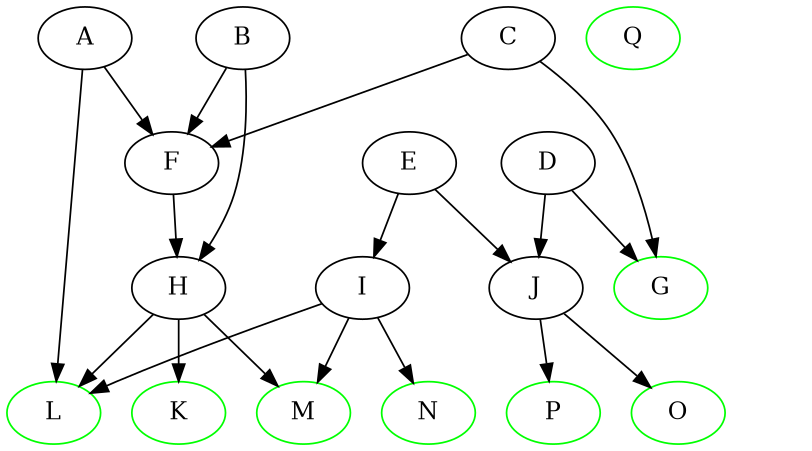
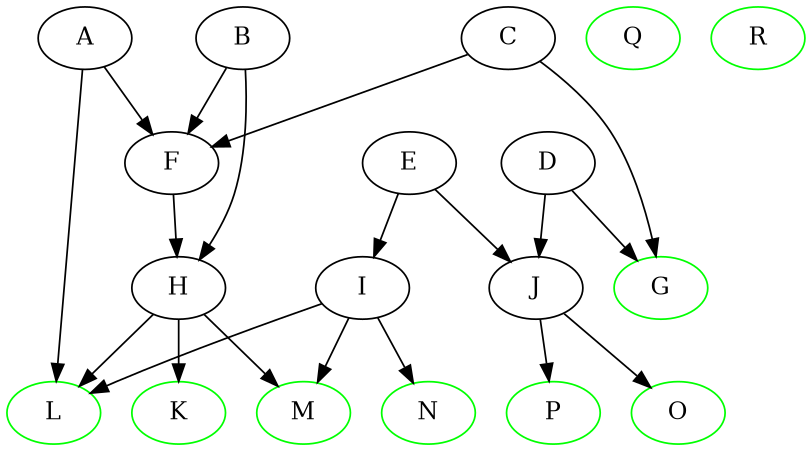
  digraph {
    A
    F
    L [color="green:red;0.25:blue"]
    H
    K [color="green:red;0.25:blue"]
    M [color="green:red;0.25:blue"]
    B
    C
    G [color="green:red;0.25:blue"]
    I
    N [color="green:red;0.25:blue"]
    D
    J
    P [color="green:red;0.25:blue"]
    O [color="green:red;0.25:blue"]
    E
    Q [color="green:red;0.25:blue"]
+   R [color="green:red;0.25:blue"]
    A -> F
    A -> L
    F -> H
    H -> L
    H -> K
    H -> M
    B -> F
    B -> H
    C -> F
    C -> G
    I -> L
    I -> M
    I -> N
    D -> G
    D -> J
    J -> P
    J -> O
    E -> I
    E -> J
  }
